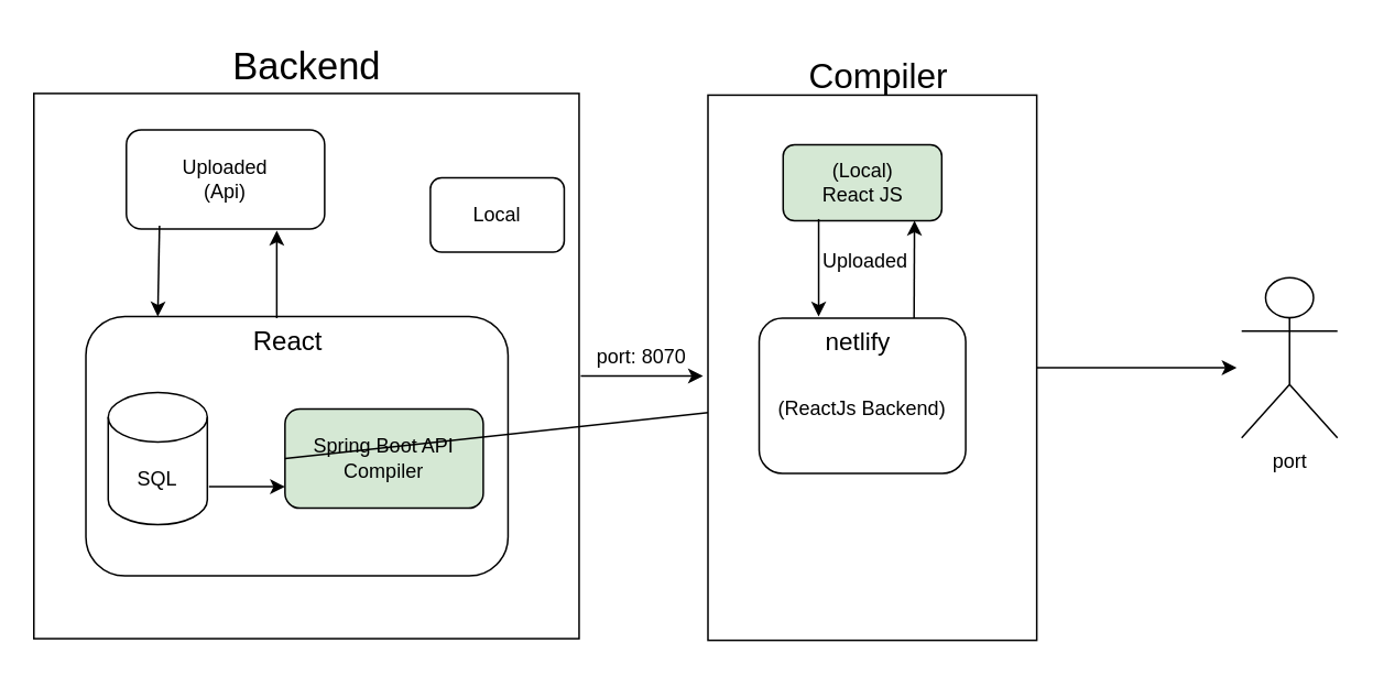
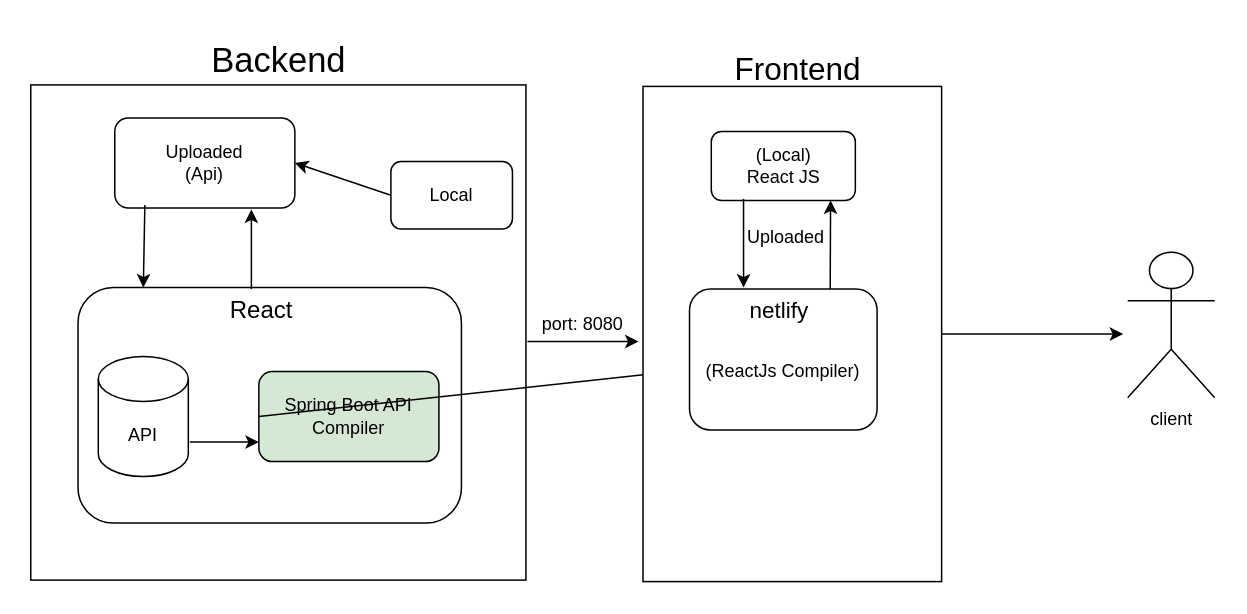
  <mxCell id="0" />
  <mxCell id="1" parent="0" />
  <mxCell id="2" value="" style="whiteSpace=wrap;html=1;aspect=fixed;" vertex="1" parent="1"><mxGeometry x="20" y="56" width="330" height="330" as="geometry" /></mxCell>
  <mxCell id="3" value="Uploaded&lt;br&gt;(Api)" style="rounded=1;whiteSpace=wrap;html=1;" vertex="1" parent="1"><mxGeometry x="76" y="78" width="120" height="60" as="geometry" /></mxCell>
  <mxCell id="4" value="" style="rounded=1;whiteSpace=wrap;html=1;" vertex="1" parent="1"><mxGeometry x="51.5" y="191" width="255.5" height="157" as="geometry" /></mxCell>
- <mxCell id="5" value="SQL" style="shape=cylinder3;whiteSpace=wrap;html=1;boundedLbl=1;backgroundOutline=1;size=15;" vertex="1" parent="1"><mxGeometry x="65" y="237" width="60" height="80" as="geometry" /></mxCell>
+ <mxCell id="5" value="API" style="shape=cylinder3;whiteSpace=wrap;html=1;boundedLbl=1;backgroundOutline=1;size=15;" vertex="1" parent="1"><mxGeometry x="65" y="237" width="60" height="80" as="geometry" /></mxCell>
  <mxCell id="6" value="&lt;font style=&quot;font-size: 16px;&quot;&gt;React&lt;/font&gt;" style="text;html=1;strokeColor=none;fillColor=none;align=center;verticalAlign=middle;whiteSpace=wrap;rounded=0;" vertex="1" parent="1"><mxGeometry x="144" y="191" width="60" height="30" as="geometry" /></mxCell>
  <mxCell id="7" value="Spring Boot API&lt;br&gt;Compiler" style="rounded=1;whiteSpace=wrap;html=1;fillColor=#d5e8d4;" vertex="1" parent="1"><mxGeometry x="172" y="247" width="120" height="60" as="geometry" /></mxCell>
  <mxCell id="8" value="" style="endArrow=classic;html=1;rounded=0;entryX=0;entryY=0;entryDx=0;entryDy=0;exitX=0.167;exitY=0.967;exitDx=0;exitDy=0;exitPerimeter=0;" edge="1" parent="1" source="3"><mxGeometry width="50" height="50" relative="1" as="geometry"><mxPoint x="93" y="138" as="sourcePoint" /><mxPoint x="95" y="191" as="targetPoint" /></mxGeometry></mxCell>
  <mxCell id="9" value="" style="endArrow=classic;html=1;rounded=0;exitX=0.644;exitY=0.006;exitDx=0;exitDy=0;exitPerimeter=0;" edge="1" parent="1"><mxGeometry width="50" height="50" relative="1" as="geometry"><mxPoint x="167.042" y="191.942" as="sourcePoint" /><mxPoint x="167" y="139" as="targetPoint" /></mxGeometry></mxCell>
  <mxCell id="10" value="" style="endArrow=classic;html=1;rounded=0;" edge="1" parent="1"><mxGeometry width="50" height="50" relative="1" as="geometry"><mxPoint x="126" y="294" as="sourcePoint" /><mxPoint x="172" y="294" as="targetPoint" /></mxGeometry></mxCell>
  <mxCell id="11" value="" style="endArrow=classic;html=1;rounded=0;exitX=0;exitY=0.5;exitDx=0;exitDy=0;" edge="1" parent="1" source="7" target="16"><mxGeometry width="50" height="50" relative="1" as="geometry"><mxPoint x="129" y="311" as="sourcePoint" /><mxPoint x="179" y="261" as="targetPoint" /></mxGeometry></mxCell>
  <mxCell id="12" value="&lt;font style=&quot;font-size: 23px;&quot;&gt;Backend&lt;/font&gt;" style="text;html=1;align=center;verticalAlign=middle;resizable=0;points=[];autosize=1;strokeColor=none;fillColor=none;" vertex="1" parent="1"><mxGeometry x="131" y="20" width="108" height="40" as="geometry" /></mxCell>
- <mxCell id="13" value="&lt;font style=&quot;font-size: 21px;&quot;&gt;Compiler&lt;/font&gt;" style="text;html=1;align=center;verticalAlign=middle;resizable=0;points=[];autosize=1;strokeColor=none;fillColor=none;" vertex="1" parent="1"><mxGeometry x="480" y="26" width="102" height="37" as="geometry" /></mxCell>
+ <mxCell id="13" value="&lt;font style=&quot;font-size: 21px;&quot;&gt;Frontend&lt;/font&gt;" style="text;html=1;align=center;verticalAlign=middle;resizable=0;points=[];autosize=1;strokeColor=none;fillColor=none;" vertex="1" parent="1"><mxGeometry x="480" y="26" width="102" height="37" as="geometry" /></mxCell>
  <mxCell id="14" value="" style="rounded=0;whiteSpace=wrap;html=1;" vertex="1" parent="1"><mxGeometry x="428" y="57" width="199" height="330" as="geometry" /></mxCell>
- <mxCell id="15" value="(Local) &lt;br&gt;React JS" style="rounded=1;whiteSpace=wrap;html=1;fillColor=#d5e8d4;" vertex="1" parent="1"><mxGeometry x="473.5" y="87" width="96" height="46" as="geometry" /></mxCell>
- <mxCell id="16" value="&lt;br&gt;(ReactJs Backend)" style="rounded=1;whiteSpace=wrap;html=1;" vertex="1" parent="1"><mxGeometry x="459" y="192" width="125" height="94" as="geometry" /></mxCell>
+ <mxCell id="15" value="(Local) &lt;br&gt;React JS" style="rounded=1;whiteSpace=wrap;html=1;" vertex="1" parent="1"><mxGeometry x="473.5" y="87" width="96" height="46" as="geometry" /></mxCell>
+ <mxCell id="16" value="&lt;br&gt;(ReactJs Compiler)" style="rounded=1;whiteSpace=wrap;html=1;" vertex="1" parent="1"><mxGeometry x="459" y="192" width="125" height="94" as="geometry" /></mxCell>
  <mxCell id="17" value="&lt;font style=&quot;font-size: 15px;&quot;&gt;netlify&lt;/font&gt;" style="text;html=1;strokeColor=none;fillColor=none;align=center;verticalAlign=middle;whiteSpace=wrap;rounded=0;" vertex="1" parent="1"><mxGeometry x="489" y="191" width="60" height="30" as="geometry" /></mxCell>
  <mxCell id="18" value="" style="endArrow=classic;html=1;rounded=0;" edge="1" parent="1"><mxGeometry width="50" height="50" relative="1" as="geometry"><mxPoint x="495" y="132" as="sourcePoint" /><mxPoint x="495" y="191" as="targetPoint" /></mxGeometry></mxCell>
  <mxCell id="19" value="Uploaded" style="text;html=1;strokeColor=none;fillColor=none;align=center;verticalAlign=middle;whiteSpace=wrap;rounded=0;" vertex="1" parent="1"><mxGeometry x="497.5" y="144" width="50.5" height="28" as="geometry" /></mxCell>
  <mxCell id="20" value="" style="endArrow=classic;html=1;rounded=0;" edge="1" parent="1"><mxGeometry width="50" height="50" relative="1" as="geometry"><mxPoint x="351" y="227" as="sourcePoint" /><mxPoint x="425" y="227" as="targetPoint" /></mxGeometry></mxCell>
- <mxCell id="21" value="port: 8070" style="text;html=1;strokeColor=none;fillColor=none;align=center;verticalAlign=middle;whiteSpace=wrap;rounded=0;" vertex="1" parent="1"><mxGeometry x="358" y="201" width="60" height="30" as="geometry" /></mxCell>
+ <mxCell id="21" value="port: 8080" style="text;html=1;strokeColor=none;fillColor=none;align=center;verticalAlign=middle;whiteSpace=wrap;rounded=0;" vertex="1" parent="1"><mxGeometry x="358" y="201" width="60" height="30" as="geometry" /></mxCell>
  <mxCell id="22" value="" style="endArrow=classic;html=1;rounded=0;exitX=1;exitY=0.5;exitDx=0;exitDy=0;" edge="1" parent="1" source="14"><mxGeometry width="50" height="50" relative="1" as="geometry"><mxPoint x="418" y="206" as="sourcePoint" /><mxPoint x="748" y="222" as="targetPoint" /></mxGeometry></mxCell>
  <mxCell id="23" value="Local" style="rounded=1;whiteSpace=wrap;html=1;" vertex="1" parent="1"><mxGeometry x="260" y="107" width="81" height="45" as="geometry" /></mxCell>
- <mxCell id="25" value="port" style="shape=umlActor;verticalLabelPosition=bottom;verticalAlign=top;html=1;outlineConnect=0;" vertex="1" parent="1"><mxGeometry x="751" y="167.5" width="58" height="97" as="geometry" /></mxCell>
+ <mxCell id="24" value="" style="endArrow=classic;html=1;rounded=0;entryX=1;entryY=0.5;entryDx=0;entryDy=0;exitX=0;exitY=0.5;exitDx=0;exitDy=0;" edge="1" parent="1" source="23" target="3"><mxGeometry width="50" height="50" relative="1" as="geometry"><mxPoint x="418" y="206" as="sourcePoint" /><mxPoint x="468" y="156" as="targetPoint" /></mxGeometry></mxCell>
+ <mxCell id="25" value="client" style="shape=umlActor;verticalLabelPosition=bottom;verticalAlign=top;html=1;outlineConnect=0;" vertex="1" parent="1"><mxGeometry x="751" y="167.5" width="58" height="97" as="geometry" /></mxCell>
  <mxCell id="26" value="" style="endArrow=classic;html=1;rounded=0;exitX=0.75;exitY=0;exitDx=0;exitDy=0;" edge="1" parent="1" source="16"><mxGeometry width="50" height="50" relative="1" as="geometry"><mxPoint x="533" y="193" as="sourcePoint" /><mxPoint x="553" y="133" as="targetPoint" /></mxGeometry></mxCell>
